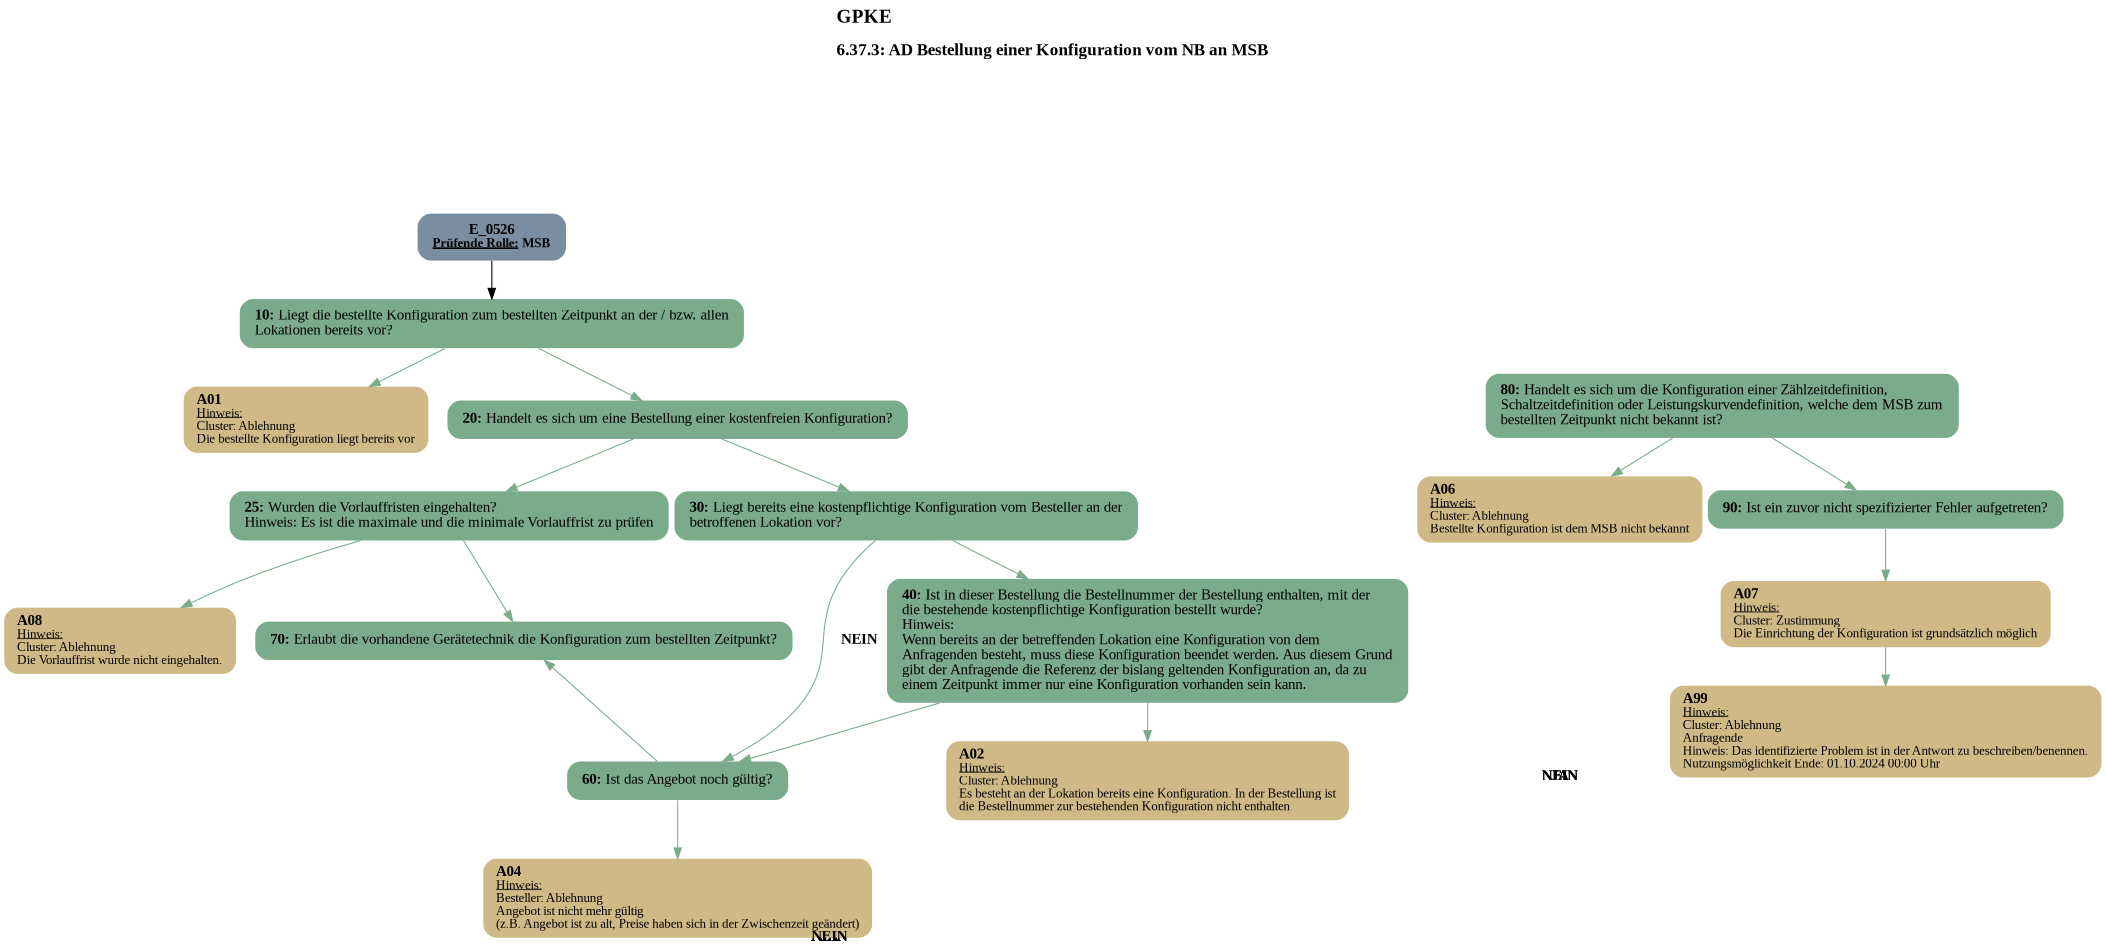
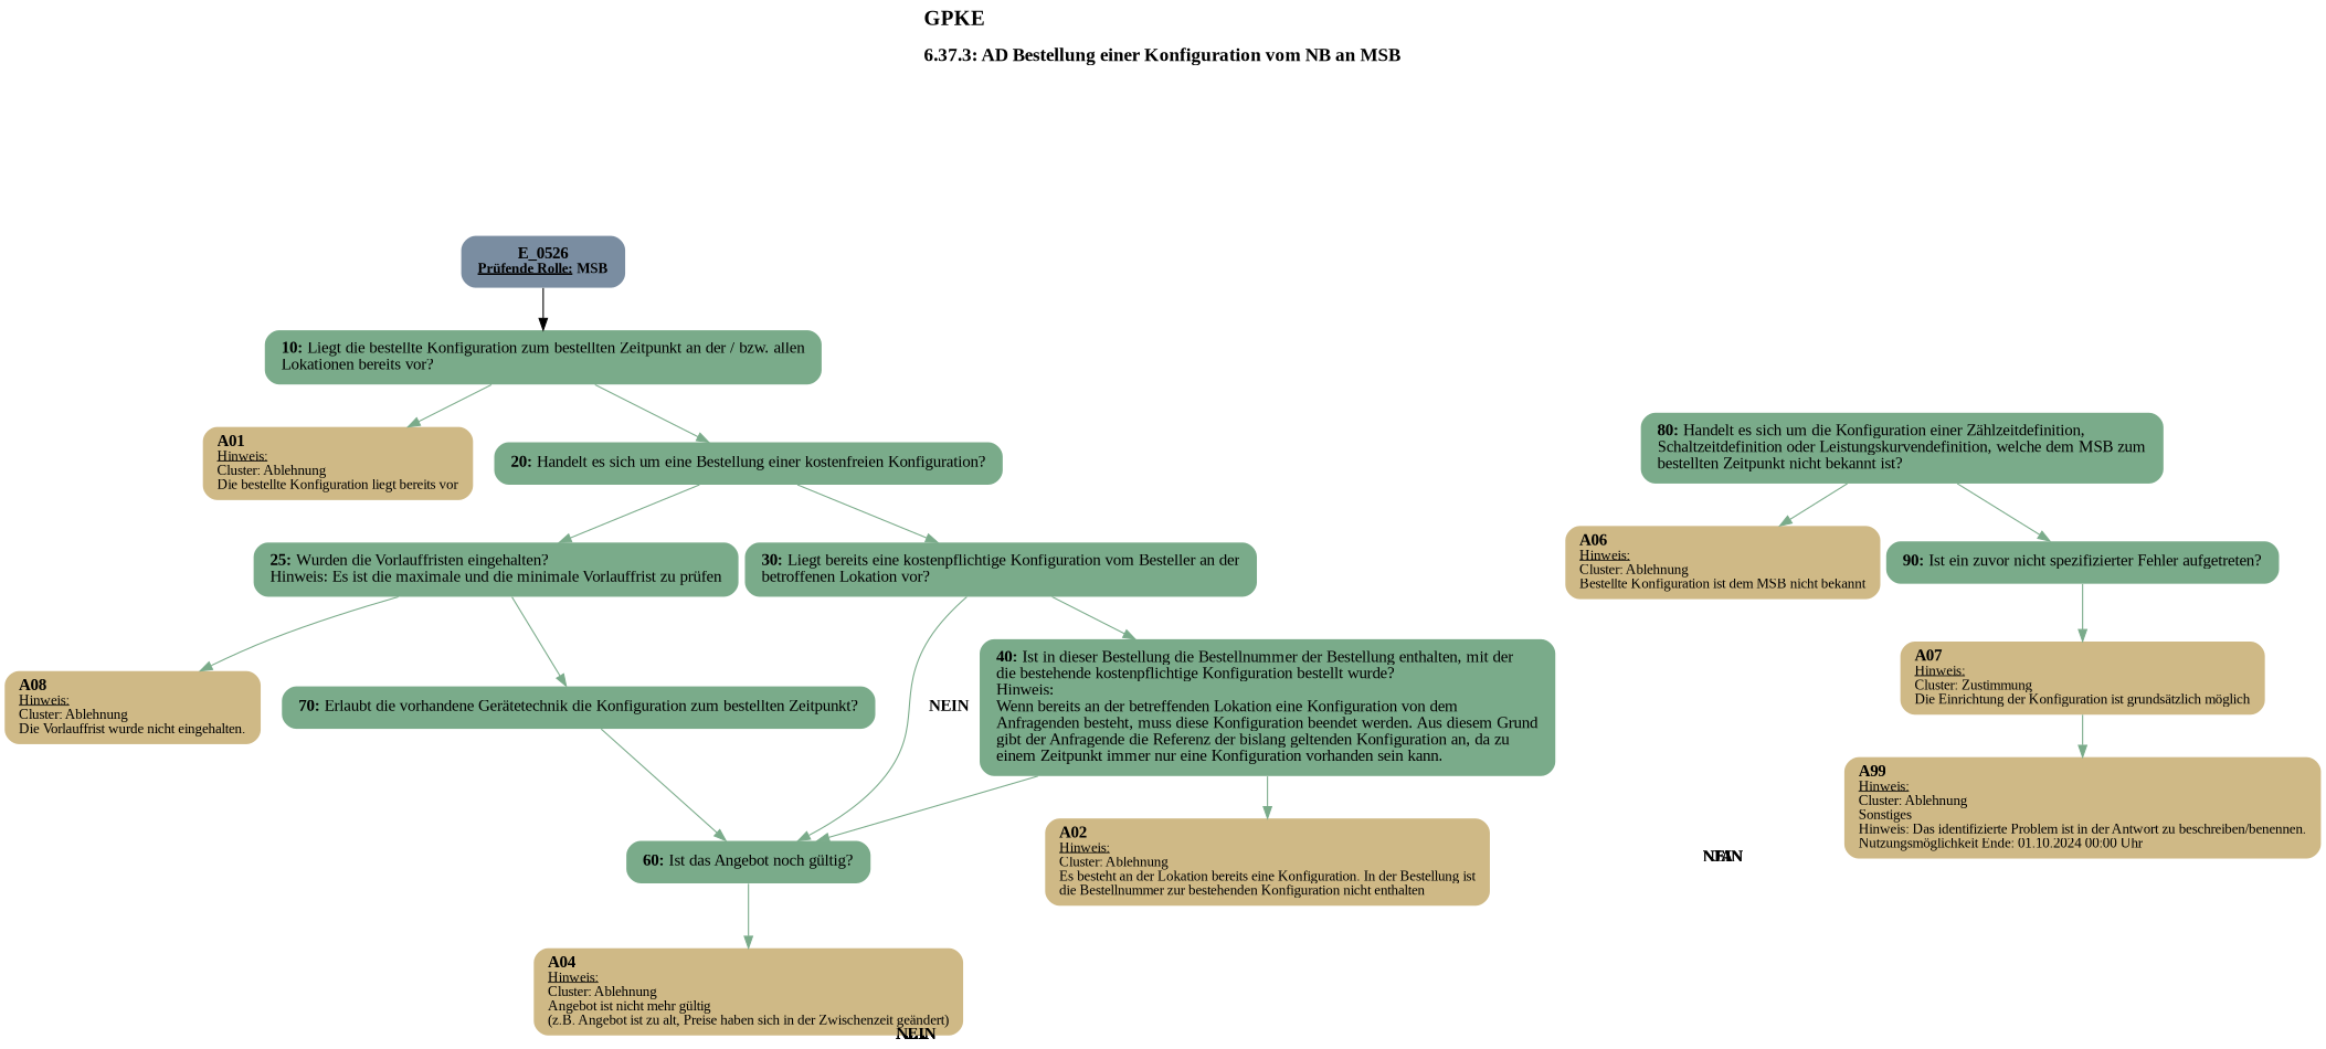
  digraph {
    concentrate=true
    fontname="Liberation Serif"
    label=<<B><FONT POINT-SIZE="18">GPKE</FONT></B><BR align="left"/><BR/><B><FONT POINT-SIZE="16">6.37.3: AD Bestellung einer Konfiguration vom NB an MSB</FONT></B><BR align="left"/><BR/><BR/><BR/>>
    labelloc=t
    pack=true
    packmode=array
    rankdir=TB
    node [fillcolor="#7aab8a" fontname="Liberation Serif" margin="0.2,0.12" penwidth=0.0 shape=box style="filled,rounded"]
    edge [fontname="Liberation Serif" color="#7aab8a"]
    n1 [fillcolor="#7a8da1" label=<<B>E_0526</B><BR align="center"/><FONT point-size="12"><B><U>Prüfende Rolle:</U> MSB</B></FONT><BR align="center"/>>]
    n2 [label=<<B>10: </B>Liegt die bestellte Konfiguration zum bestellten Zeitpunkt an der / bzw. allen<BR align="left"/>Lokationen bereits vor?<BR align="left"/>>]
    n3 [fillcolor="#cfb986" label=<<B>A01</B><BR align="left"/><FONT point-size="12"><U>Hinweis:</U><BR align="left"/>Cluster: Ablehnung<BR align="left"/>Die bestellte Konfiguration liegt bereits vor<BR align="left"/></FONT>> margin="0.17,0.08"]
    n4 [label=<<B>20: </B>Handelt es sich um eine Bestellung einer kostenfreien Konfiguration?<BR align="left"/>>]
    n5 [label=<<B>25: </B>Wurden die Vorlauffristen eingehalten?<BR align="left"/>Hinweis: Es ist die maximale und die minimale Vorlauffrist zu prüfen<BR align="left"/>>]
    n6 [label=<<B>30: </B>Liegt bereits eine kostenpflichtige Konfiguration vom Besteller an der<BR align="left"/>betroffenen Lokation vor?<BR align="left"/>>]
    n7 [fillcolor="#cfb986" label=<<B>A08</B><BR align="left"/><FONT point-size="12"><U>Hinweis:</U><BR align="left"/>Cluster: Ablehnung<BR align="left"/>Die Vorlauffrist wurde nicht eingehalten.<BR align="left"/></FONT>> margin="0.17,0.08"]
    n8 [label=<<B>70: </B>Erlaubt die vorhandene Gerätetechnik die Konfiguration zum bestellten Zeitpunkt?<BR align="left"/>>]
    n9 [label=<<B>40: </B>Ist in dieser Bestellung die Bestellnummer der Bestellung enthalten, mit der<BR align="left"/>die bestehende kostenpflichtige Konfiguration bestellt wurde?<BR align="left"/>Hinweis:<BR align="left"/>Wenn bereits an der betreffenden Lokation eine Konfiguration von dem<BR align="left"/>Anfragenden besteht, muss diese Konfiguration beendet werden. Aus diesem Grund<BR align="left"/>gibt der Anfragende die Referenz der bislang geltenden Konfiguration an, da zu<BR align="left"/>einem Zeitpunkt immer nur eine Konfiguration vorhanden sein kann.<BR align="left"/>>]
    n10 [label=<<B>60: </B>Ist das Angebot noch gültig?<BR align="left"/>>]
    n11 [fillcolor="#cfb986" label=<<B>A02</B><BR align="left"/><FONT point-size="12"><U>Hinweis:</U><BR align="left"/>Cluster: Ablehnung<BR align="left"/>Es besteht an der Lokation bereits eine Konfiguration. In der Bestellung ist<BR align="left"/>die Bestellnummer zur bestehenden Konfiguration nicht enthalten<BR align="left"/></FONT>> margin="0.17,0.08"]
-   n12 [fillcolor="#cfb986" label=<<B>A04</B><BR align="left"/><FONT point-size="12"><U>Hinweis:</U><BR align="left"/>Besteller: Ablehnung<BR align="left"/>Angebot ist nicht mehr gültig<BR align="left"/>(z.B. Angebot ist zu alt, Preise haben sich in der Zwischenzeit geändert)<BR align="left"/></FONT>> margin="0.17,0.08"]
+   n12 [fillcolor="#cfb986" label=<<B>A04</B><BR align="left"/><FONT point-size="12"><U>Hinweis:</U><BR align="left"/>Cluster: Ablehnung<BR align="left"/>Angebot ist nicht mehr gültig<BR align="left"/>(z.B. Angebot ist zu alt, Preise haben sich in der Zwischenzeit geändert)<BR align="left"/></FONT>> margin="0.17,0.08"]
    n13 [label=<<B>80: </B>Handelt es sich um die Konfiguration einer Zählzeitdefinition,<BR align="left"/>Schaltzeitdefinition oder Leistungskurvendefinition, welche dem MSB zum<BR align="left"/>bestellten Zeitpunkt nicht bekannt ist?<BR align="left"/>>]
    n14 [fillcolor="#cfb986" label=<<B>A06</B><BR align="left"/><FONT point-size="12"><U>Hinweis:</U><BR align="left"/>Cluster: Ablehnung<BR align="left"/>Bestellte Konfiguration ist dem MSB nicht bekannt<BR align="left"/></FONT>> margin="0.17,0.08"]
    n15 [label=<<B>90: </B>Ist ein zuvor nicht spezifizierter Fehler aufgetreten?<BR align="left"/>>]
    n16 [fillcolor="#cfb986" label=<<B>A07</B><BR align="left"/><FONT point-size="12"><U>Hinweis:</U><BR align="left"/>Cluster: Zustimmung<BR align="left"/>Die Einrichtung der Konfiguration ist grundsätzlich möglich<BR align="left"/></FONT>> margin="0.17,0.08"]
-   n17 [fillcolor="#cfb986" label=<<B>A99</B><BR align="left"/><FONT point-size="12"><U>Hinweis:</U><BR align="left"/>Cluster: Ablehnung<BR align="left"/>Anfragende<BR align="left"/>Hinweis: Das identifizierte Problem ist in der Antwort zu beschreiben/benennen.<BR align="left"/>Nutzungsmöglichkeit Ende: 01.10.2024 00:00 Uhr<BR align="left"/></FONT>> margin="0.17,0.08"]
+   n17 [fillcolor="#cfb986" label=<<B>A99</B><BR align="left"/><FONT point-size="12"><U>Hinweis:</U><BR align="left"/>Cluster: Ablehnung<BR align="left"/>Sonstiges<BR align="left"/>Hinweis: Das identifizierte Problem ist in der Antwort zu beschreiben/benennen.<BR align="left"/>Nutzungsmöglichkeit Ende: 01.10.2024 00:00 Uhr<BR align="left"/></FONT>> margin="0.17,0.08"]
    n1 -> n2 [color=""]
    n2 -> n3 [label=<<B>JA</B>>]
    n2 -> n4 [label=<<B>NEIN</B>>]
    n4 -> n5 [label=<<B>JA</B>>]
    n4 -> n6 [label=<<B>NEIN</B>>]
    n5 -> n7 [label=<<B>NEIN</B>>]
    n5 -> n8 [label=<<B>JA</B>>]
    n6 -> n9 [label=<<B>JA</B>>]
    n6 -> n10 [label=<<B>NEIN</B>>]
    n9 -> n10 [label=<<B>JA</B>>]
    n9 -> n11 [label=<<B>NEIN</B>>]
-   n10 -> n8 [label=<<B>JA</B>>]
+   n8 -> n10 [label=<<B>JA</B>>]
    n10 -> n12 [label=<<B>NEIN</B>>]
    n13 -> n14 [label=<<B>JA</B>>]
    n13 -> n15 [label=<<B>NEIN</B>>]
    n15 -> n16 [label=<<B>NEIN</B>>]
    n16 -> n17 [label=<<B>JA</B>>]
  }
